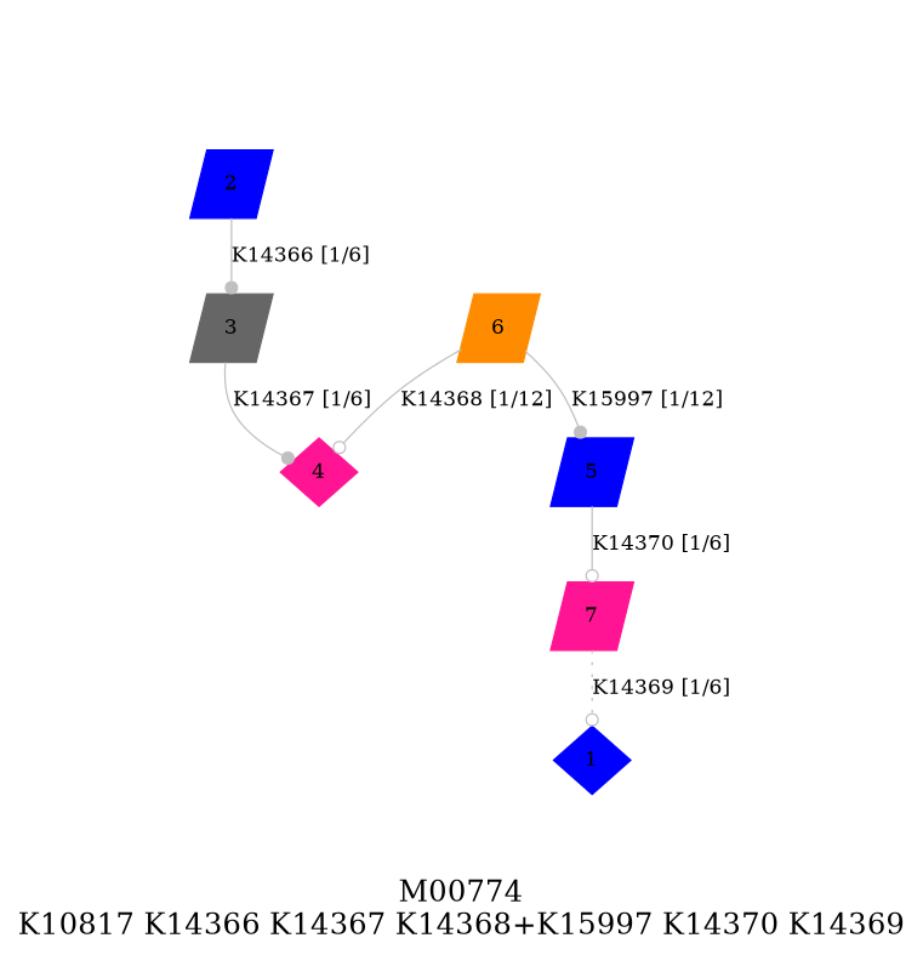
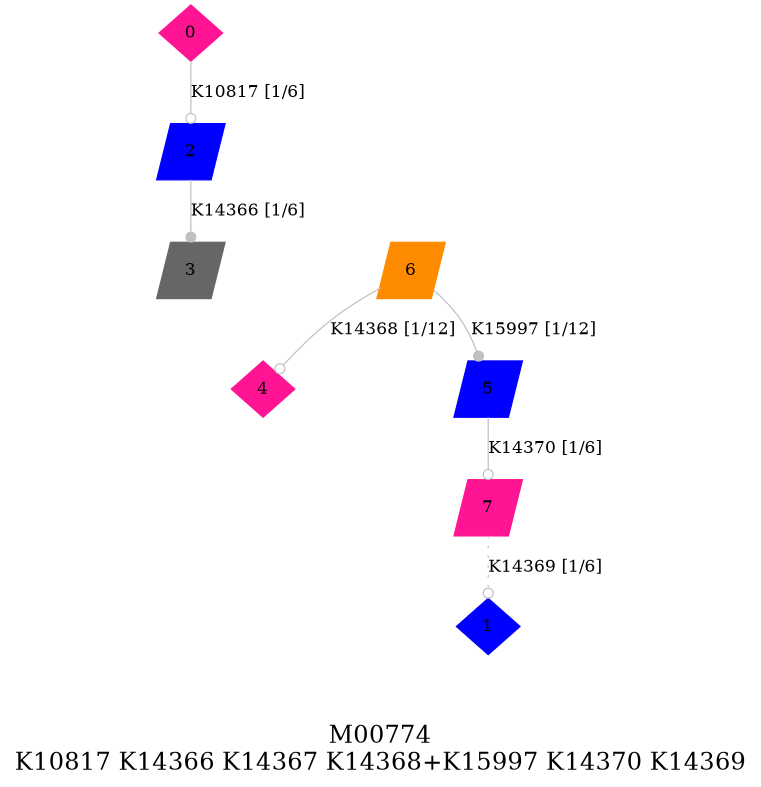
  digraph {
    fontsize=20
    label="M00774\nK10817 K14366 K14367 K14368+K15997 K14370 K14369"
    node [color=deeppink shape=parallelogram style=filled]
    edge [arrowhead=odot color=grey style=solid]
+   0 [height=.3 shape=diamond width=.3]
    1 [color=blue height=.3 shape=diamond width=.3]
    2 [color=blue height=.3 width=.3]
    3 [color=gray40 height=.3 width=.3]
    4 [height=.3 shape=diamond width=.3]
    5 [color=blue height=.3 width=.3]
    6 [color=darkorange height=.3 width=.3]
    7 [height=.3 width=.3]
    subgraph sub_1 {
+     0
      1
      2
      3
      4
      5
      6
      7
    }
+   0 -> 2 [label="K10817 [1/6]"]
    2 -> 3 [arrowhead=dot label="K14366 [1/6]"]
-   3 -> 4 [arrowhead=dot label="K14367 [1/6]"]
    5 -> 7 [label="K14370 [1/6]"]
    6 -> 4 [label="K14368 [1/12]"]
    6 -> 5 [arrowhead=dot label="K15997 [1/12]"]
    7 -> 1 [label="K14369 [1/6]" style=dotted]
  }
